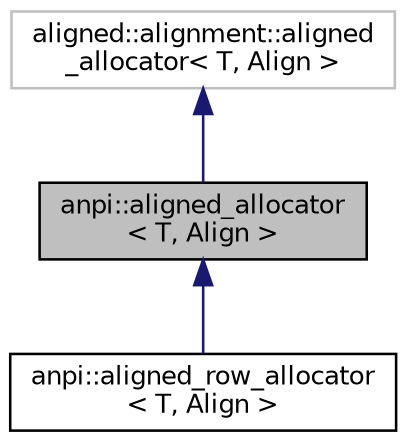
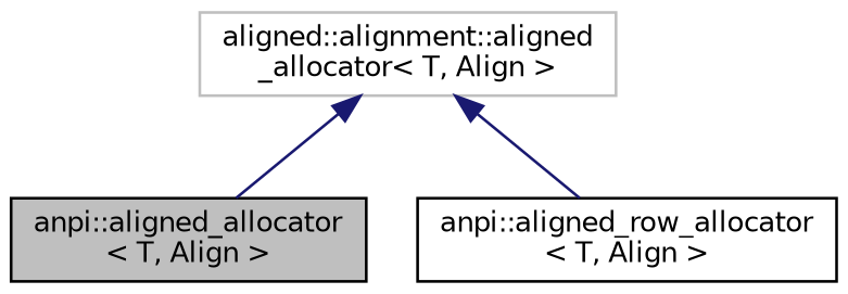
  digraph {
    fontname="DejaVu Sans"
    node [color=black fillcolor=white fontname="DejaVu Sans" fontsize=10 shape=record style=filled]
    edge [color=midnightblue dir=back fontname="DejaVu Sans" fontsize=10 labelfontname=Helvetica labelfontsize=10 style=solid]
    n1 [fillcolor=grey75 fontcolor=black height=0.2 label="anpi::aligned_allocator\l\< T, Align \>" width=0.4]
    n2 [height=0.2 label="anpi::aligned_row_allocator\l\< T, Align \>" width=0.4]
    n3 [color=grey75 height=0.2 label="aligned::alignment::aligned\l_allocator\< T, Align \>" width=0.4]
-   n1 -> n2
+   n3 -> n2
    n3 -> n1
  }
